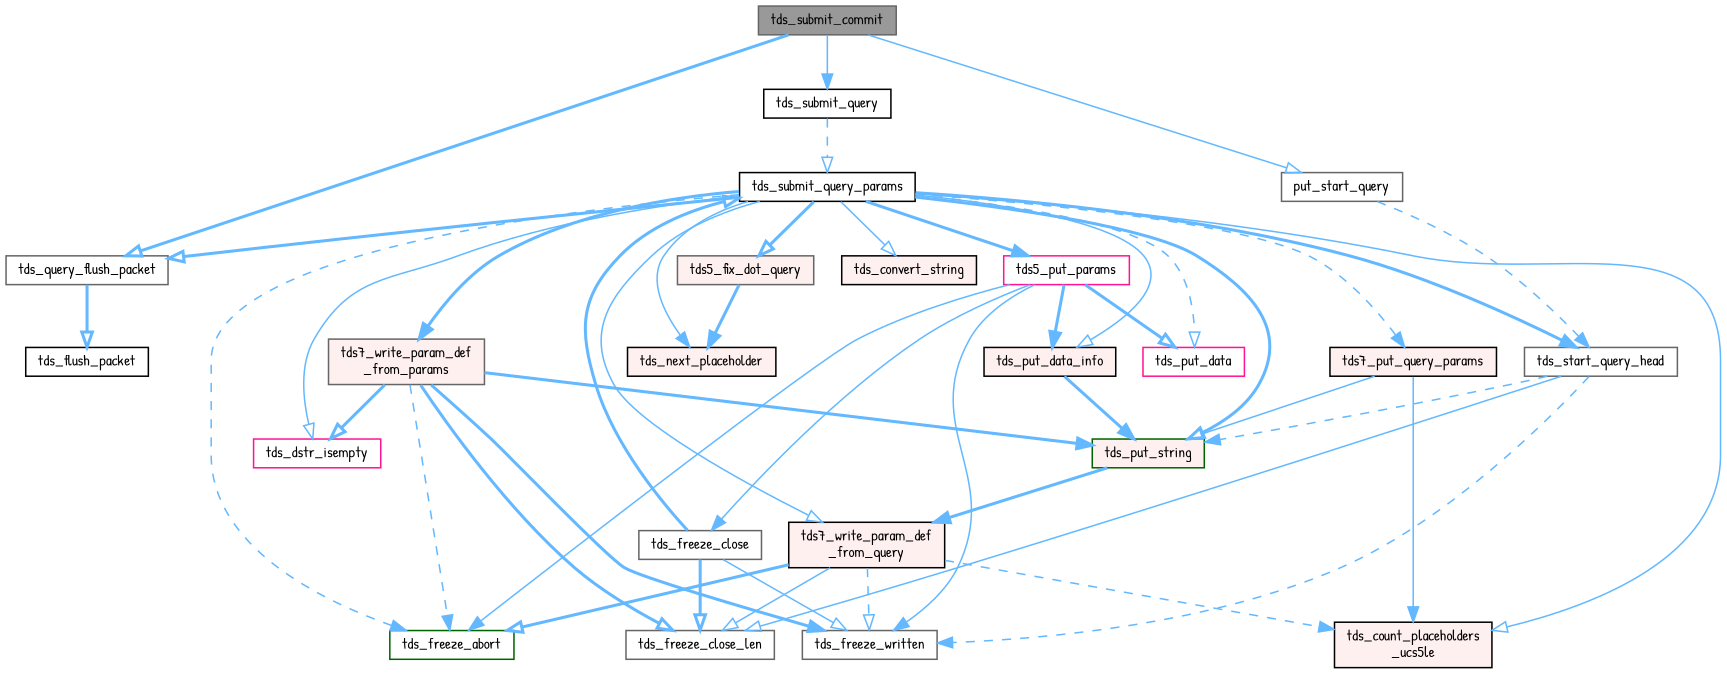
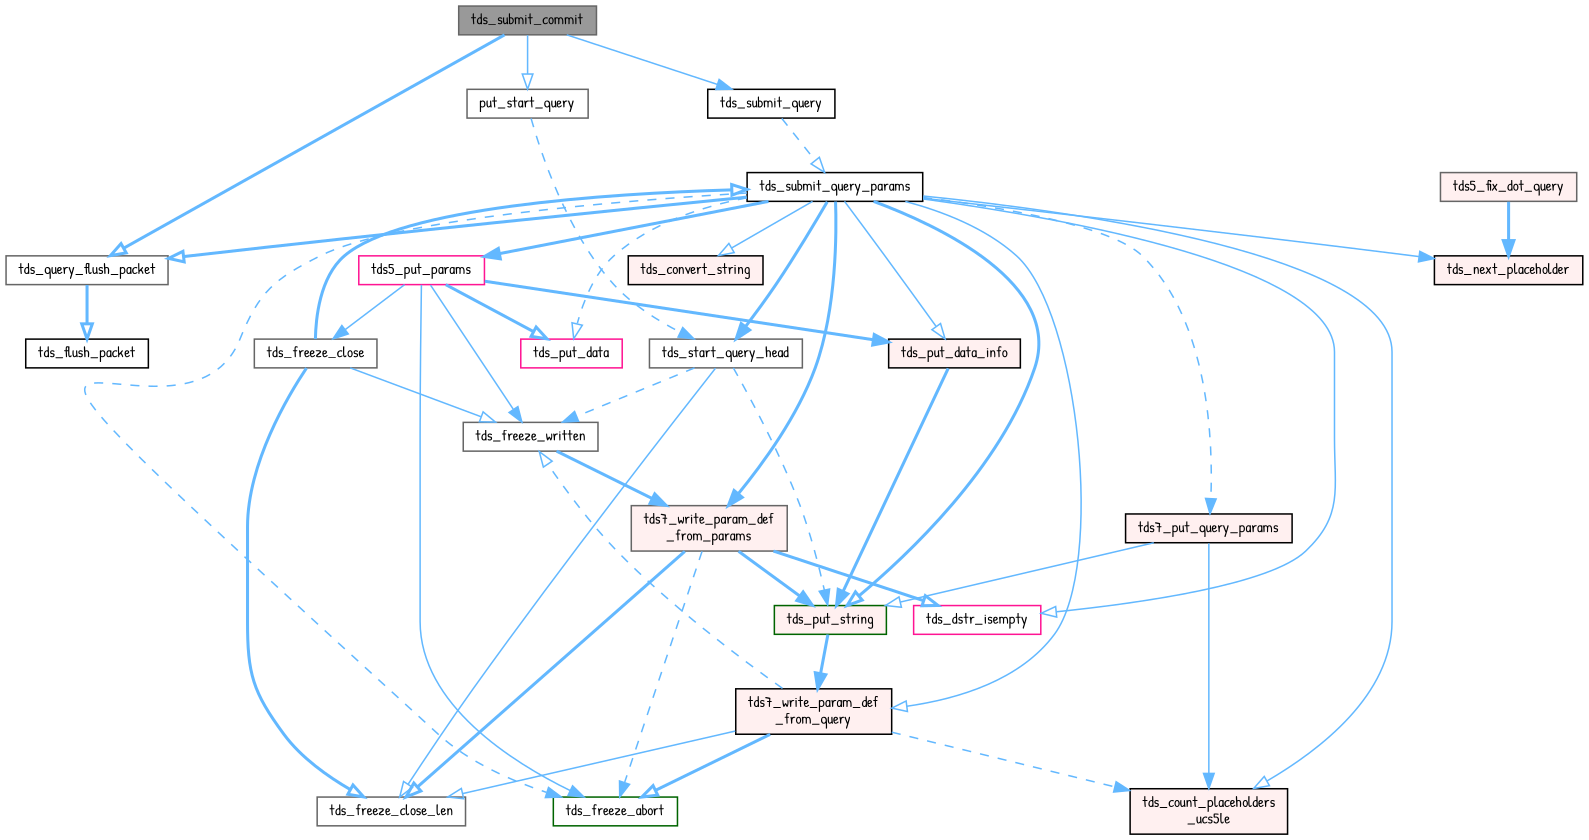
  digraph {
    fontname="Patrick Hand"
    rankdir=TB
    node [color=gray40 fillcolor=white fontname="Patrick Hand" fontsize=10 shape=box style=filled]
    edge [arrowhead=onormal color=steelblue1 fontname="Patrick Hand" fontsize=10 labelfontname=Helvetica labelfontsize=10 style=bold]
    n1 [fillcolor=grey60 fontcolor=black height=0.2 label=tds_submit_commit width=0.4]
    n2 [height=0.2 label=tds_query_flush_packet width=0.4]
    n3 [height=0.2 label=put_start_query width=0.4]
    n4 [color=black height=0.2 label=tds_submit_query width=0.4]
    n5 [color=black height=0.2 label=tds_flush_packet width=0.4]
    n6 [height=0.2 label=tds_start_query_head width=0.4]
    n7 [color=black height=0.2 label=tds_submit_query_params width=0.4]
    n8 [height=0.2 label=tds_freeze_close_len width=0.4]
    n9 [height=0.2 label=tds_freeze_written width=0.4]
    n10 [color=darkgreen fillcolor="#FFF0F0" height=0.2 label=tds_put_string width=0.4]
    n11 [color=black fillcolor="#FFF0F0" height=0.2 label="tds7_write_param_def\l_from_query" width=0.4]
    n12 [fillcolor="#FFF0F0" height=0.2 label=tds5_fix_dot_query width=0.4]
    n13 [color=black fillcolor="#FFF0F0" height=0.2 label=tds_next_placeholder width=0.4]
    n14 [color=deeppink height=0.2 label=tds5_put_params width=0.4]
    n15 [color=darkgreen height=0.2 label=tds_freeze_abort width=0.4]
    n16 [color=deeppink height=0.2 label=tds_put_data width=0.4]
    n17 [color=black fillcolor="#FFF0F0" height=0.2 label=tds_put_data_info width=0.4]
    n18 [color=black fillcolor="#FFF0F0" height=0.2 label=tds7_put_query_params width=0.4]
    n19 [color=black fillcolor="#FFF0F0" height=0.2 label="tds_count_placeholders\l_ucs5le" width=0.4]
    n20 [fillcolor="#FFF0F0" height=0.2 label="tds7_write_param_def\l_from_params" width=0.4]
    n21 [color=deeppink height=0.2 label=tds_dstr_isempty width=0.4]
    n22 [color=black fillcolor="#FFF0F0" height=0.2 label=tds_convert_string width=0.4]
    n23 [height=0.2 label=tds_freeze_close width=0.4]
    n1 -> n2
    n1 -> n3 [style=solid]
    n1 -> n4 [arrowhead=normal style=solid]
    n2 -> n5
    n3 -> n6 [arrowhead=normal style=dashed]
    n4 -> n7 [style=dashed]
    n6 -> n8 [style=solid]
    n6 -> n9 [arrowhead=normal style=dashed]
    n6 -> n10 [arrowhead=normal style=dashed]
    n7 -> n2
    n7 -> n6 [arrowhead=normal]
    n7 -> n10
    n7 -> n11 [style=solid]
-   n7 -> n12
    n7 -> n13 [arrowhead=normal style=solid]
    n7 -> n14 [arrowhead=normal]
    n7 -> n15 [arrowhead=normal style=dashed]
    n7 -> n16 [style=dashed]
    n7 -> n17 [style=solid]
    n7 -> n18 [arrowhead=normal style=dashed]
    n7 -> n19 [style=solid]
    n7 -> n20 [arrowhead=normal]
    n7 -> n21 [style=solid]
    n7 -> n22 [style=solid]
    n10 -> n11 [arrowhead=normal]
    n11 -> n8 [style=solid]
    n11 -> n9 [style=dashed]
    n11 -> n15
    n11 -> n19 [arrowhead=normal style=dashed]
    n12 -> n13 [arrowhead=normal]
    n14 -> n9 [arrowhead=normal style=solid]
    n14 -> n15 [arrowhead=normal style=solid]
    n14 -> n16
    n14 -> n17 [arrowhead=normal]
    n14 -> n23 [arrowhead=normal style=solid]
    n17 -> n10 [arrowhead=normal]
    n18 -> n10 [style=solid]
    n18 -> n19 [arrowhead=normal style=solid]
    n20 -> n8
-   n20 -> n9 [arrowhead=normal]
+   n9 -> n20 [arrowhead=normal]
    n20 -> n10 [arrowhead=normal]
    n20 -> n15 [arrowhead=normal style=dashed]
    n20 -> n21
    n23 -> n7
    n23 -> n8
    n23 -> n9 [style=solid]
  }
